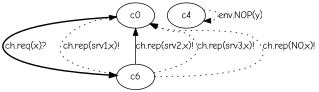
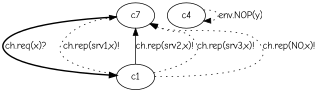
  digraph {
    fontname="Comic Neue"
    node [fontname="Comic Neue"]
    edge [fontname="Comic Neue" style=dotted]
-   c0
-   c1 [label=c6]
+   c0 [label=c7]
+   c1
    n3 [label=c4]
    c0 -> c1 [label="ch.req(x)?" style=bold]
    c1 -> c0 [label="ch.rep(srv1,x)!"]
    c1 -> c0 [label="ch.rep(srv2,x)!" style=solid]
    c1 -> c0 [label="ch.rep(srv3,x)!"]
    c1 -> c0 [label="ch.rep(NO,x)!"]
    n3 -> n3 [label="env.NOP(y)"]
  }
